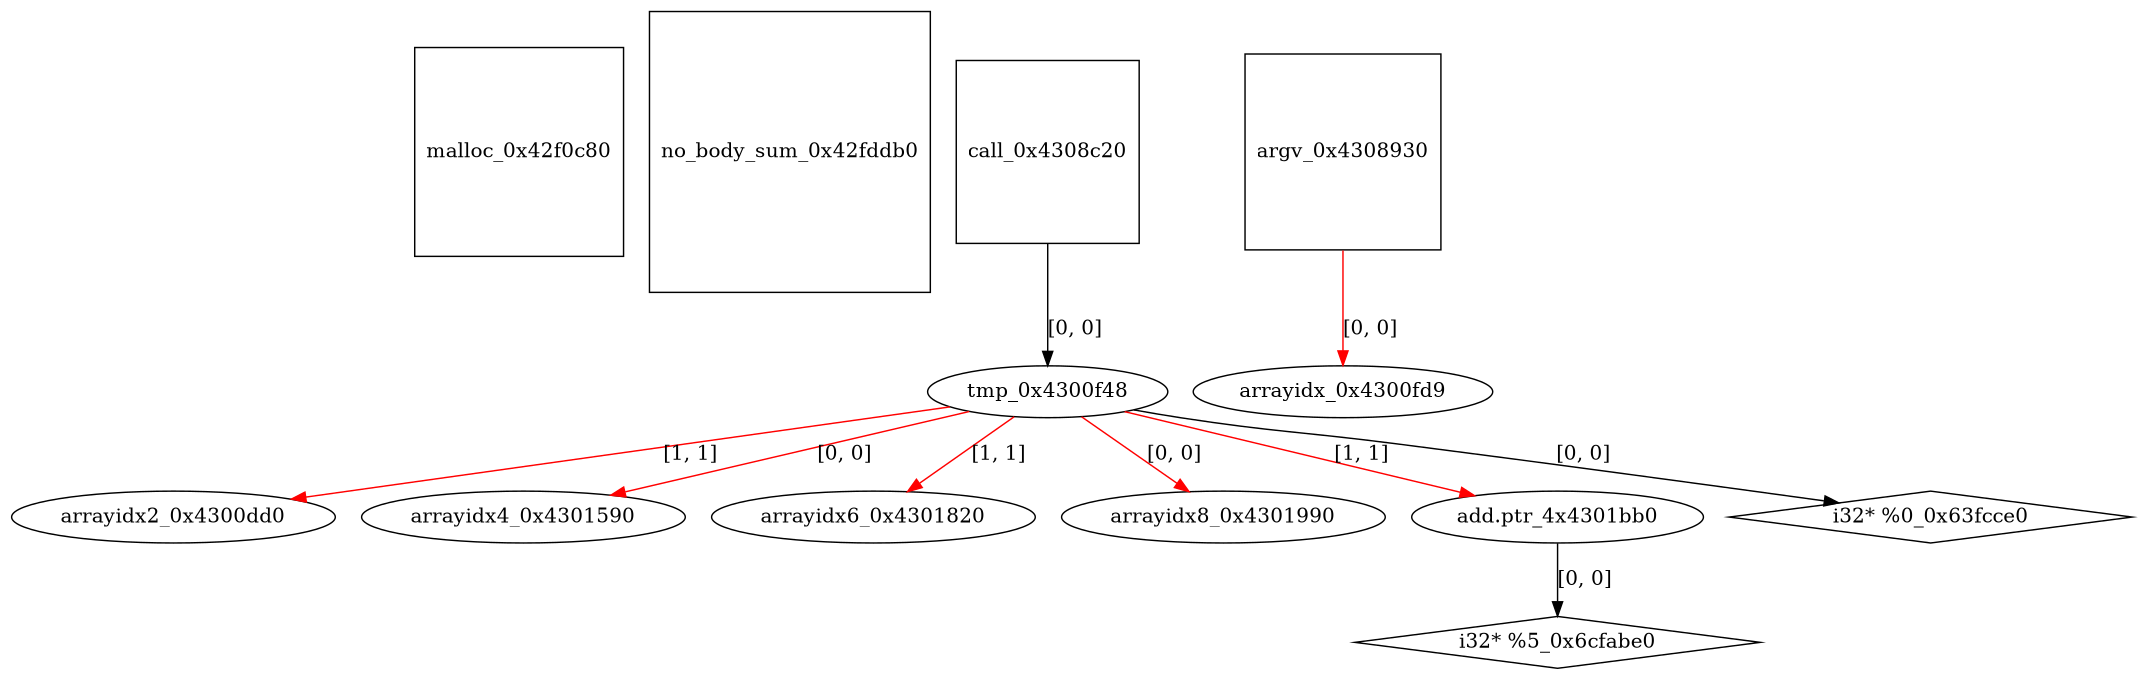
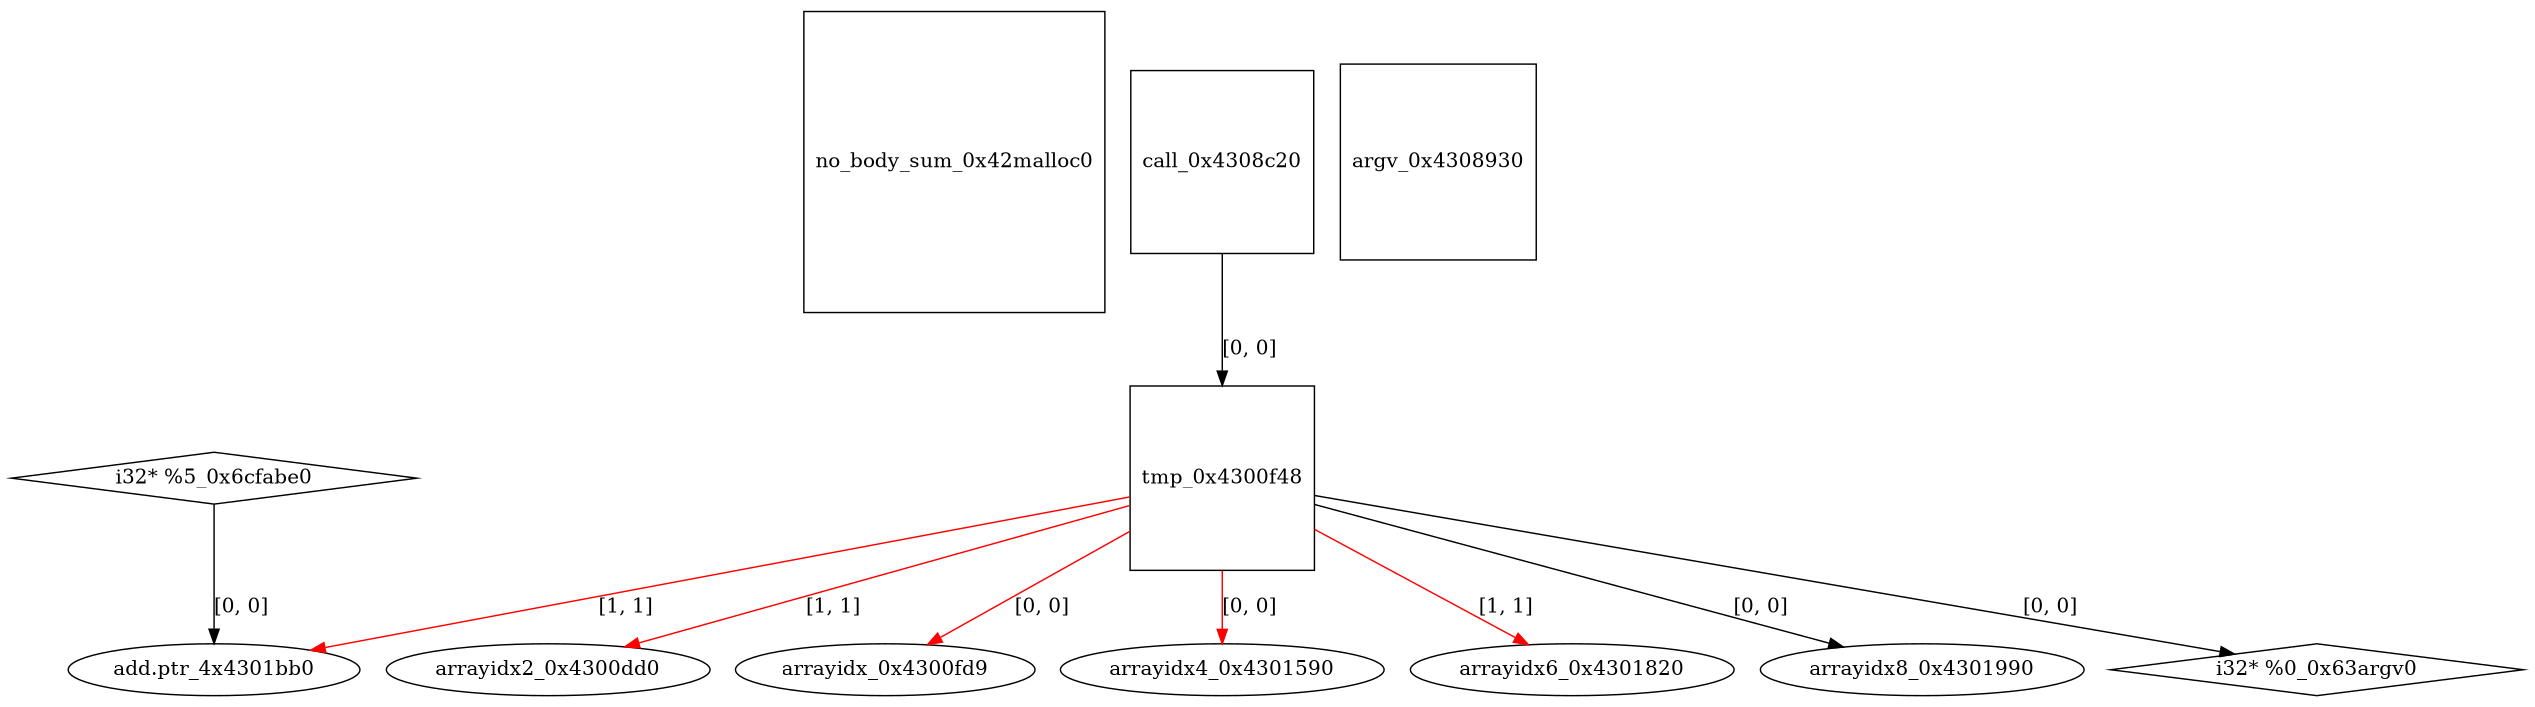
  digraph {
    node [shape=ellipse]
    edge [color=red]
-   malloc_0x42f0c80 [shape=square]
-   no_body_sum_0x42fddb0 [shape=square]
-   tmp_0x4300f48
+   no_body_sum_0x42fddb0 [shape=square label=no_body_sum_0x42malloc0]
+   tmp_0x4300f48 [shape=square]
    arrayidx2_0x4300dd0
    n5 [label=arrayidx_0x4300fd9]
    arrayidx4_0x4301590
    arrayidx6_0x4301820
    arrayidx8_0x4301990
    n9 [label="add.ptr_4x4301bb0"]
-   "i32* %0_0x63fcce0" [shape=diamond]
+   "i32* %0_0x63fcce0" [shape=diamond label="i32* %0_0x63argv0"]
    n11 [label="i32* %5_0x6cfabe0" shape=diamond]
    call_0x4308c20 [shape=square]
    argv_0x4308930 [shape=square]
    tmp_0x4300f48 -> arrayidx2_0x4300dd0 [label="[1, 1]"]
-   argv_0x4308930 -> n5 [label="[0, 0]"]
+   tmp_0x4300f48 -> n5 [label="[0, 0]"]
    tmp_0x4300f48 -> arrayidx4_0x4301590 [label="[0, 0]"]
    tmp_0x4300f48 -> arrayidx6_0x4301820 [label="[1, 1]"]
-   tmp_0x4300f48 -> arrayidx8_0x4301990 [label="[0, 0]"]
+   tmp_0x4300f48 -> arrayidx8_0x4301990 [color=black label="[0, 0]"]
    tmp_0x4300f48 -> n9 [label="[1, 1]"]
    tmp_0x4300f48 -> "i32* %0_0x63fcce0" [label="[0, 0]" color=""]
-   n9 -> n11 [label="[0, 0]" color=""]
+   n11 -> n9 [label="[0, 0]" color=""]
    call_0x4308c20 -> tmp_0x4300f48 [color=black label="[0, 0]"]
  }
